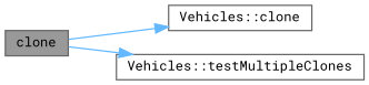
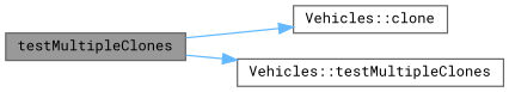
  digraph {
    fontname="Roboto Mono"
    rankdir=LR
    node [color=grey40 fillcolor=white fontname="Roboto Mono" fontsize=10 shape=box style=filled]
    edge [color=steelblue1 fontname="Roboto Mono" fontsize=10 labelfontname=Helvetica labelfontsize=10 style=solid]
-   n1 [color=gray40 fillcolor=grey60 fontcolor=black height=0.2 label=clone width=0.4]
+   n1 [color=gray40 fillcolor=grey60 fontcolor=black height=0.2 label=testMultipleClones width=0.4]
    n2 [height=0.2 label="Vehicles::clone" width=0.4]
    n3 [height=0.2 label="Vehicles::testMultipleClones" width=0.4]
    n1 -> n2
    n1 -> n3
  }
